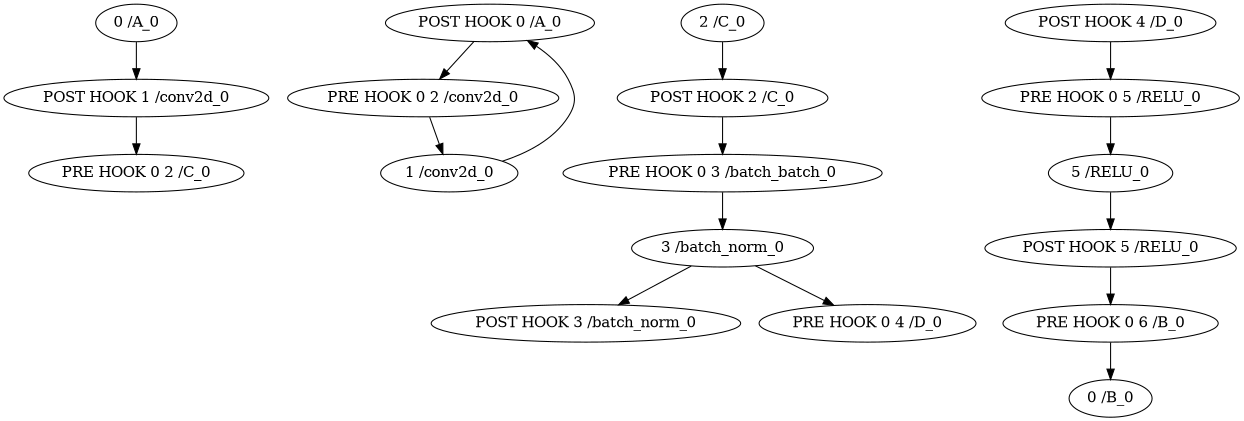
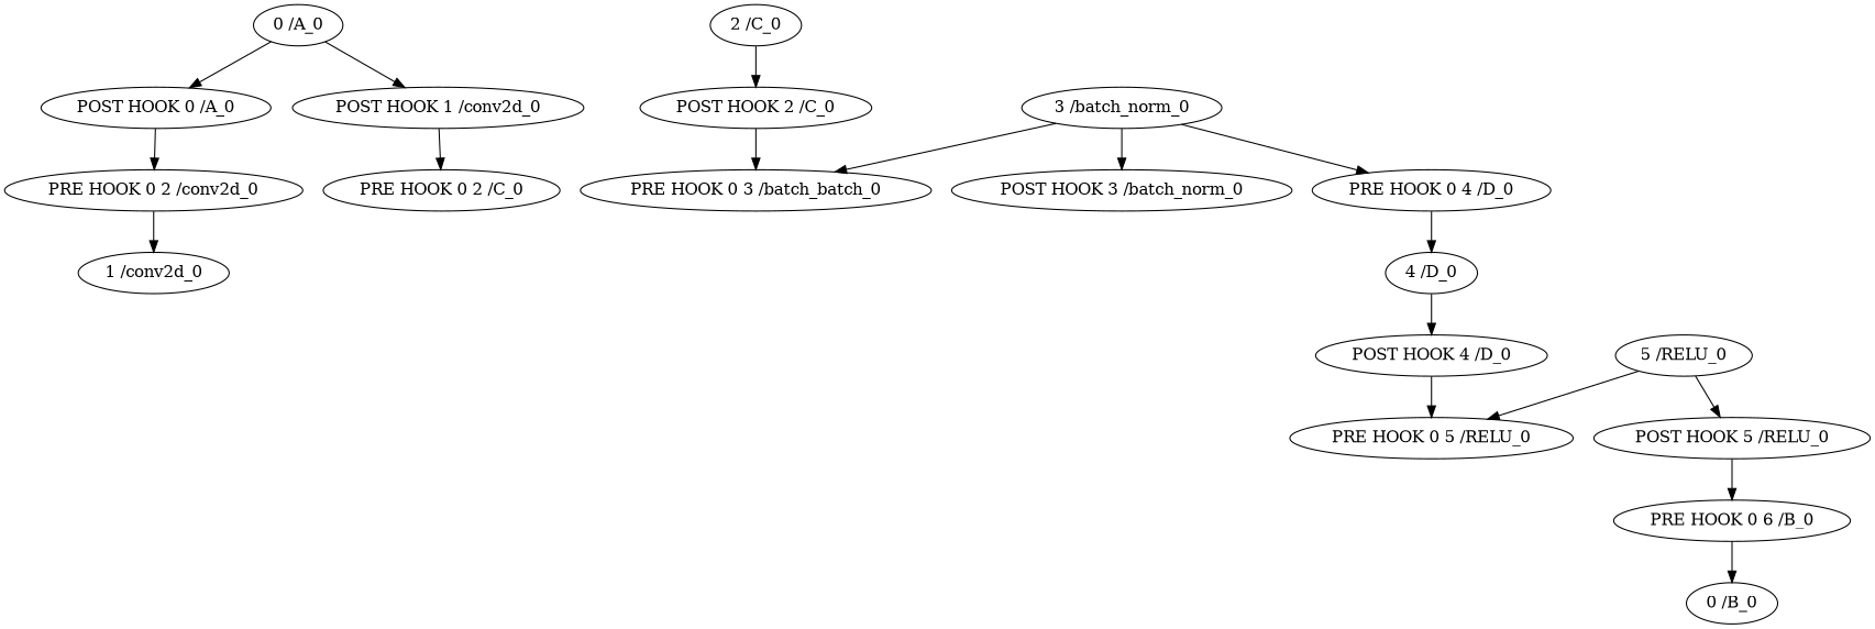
  strict digraph {
    node [node_type="InsertionPointGraphNodeType.INSERTION_POINT"]
    "0 /A_0" [associated_ip_node_keys="{'POST HOOK 0 /A_0'}" is_merged=False node_type="InsertionPointGraphNodeType.OPERATOR" regular_node_data="0 /A_0 A"]
    "POST HOOK 0 /A_0" [insertion_point_data="TargetType.OPERATOR_POST_HOOK /A_0"]
    "POST HOOK 1 /conv2d_0" [insertion_point_data="TargetType.OPERATOR_POST_HOOK /conv2d_0"]
    n4 [insertion_point_data="TargetType.OPERATOR_PRE_HOOK 0 /conv2d_0" label="PRE HOOK 0 2 /conv2d_0"]
    "1 /conv2d_0" [associated_ip_node_keys="{'PRE HOOK 0 1 /conv2d_0', 'POST HOOK 1 /conv2d_0'}" is_merged=False node_type="InsertionPointGraphNodeType.OPERATOR" regular_node_data="1 /conv2d_0 conv2d"]
    "PRE HOOK 0 2 /C_0" [insertion_point_data="TargetType.OPERATOR_PRE_HOOK 0 /C_0"]
    "2 /C_0" [associated_ip_node_keys="{'PRE HOOK 0 2 /C_0', 'POST HOOK 2 /C_0'}" is_merged=False node_type="InsertionPointGraphNodeType.OPERATOR" regular_node_data="2 /C_0 C"]
    "POST HOOK 2 /C_0" [insertion_point_data="TargetType.OPERATOR_POST_HOOK /C_0"]
    n9 [insertion_point_data="TargetType.OPERATOR_PRE_HOOK 0 /batch_norm_0" label="PRE HOOK 0 3 /batch_batch_0"]
    "3 /batch_norm_0" [associated_ip_node_keys="{'PRE HOOK 0 3 /batch_norm_0', 'POST HOOK 3 /batch_norm_0'}" is_merged=False node_type="InsertionPointGraphNodeType.OPERATOR" regular_node_data="3 /batch_norm_0 batch_norm"]
    "POST HOOK 3 /batch_norm_0" [insertion_point_data="TargetType.OPERATOR_POST_HOOK /batch_norm_0"]
    "PRE HOOK 0 4 /D_0" [insertion_point_data="TargetType.OPERATOR_PRE_HOOK 0 /D_0"]
+   "4 /D_0" [associated_ip_node_keys="{'PRE HOOK 0 4 /D_0', 'POST HOOK 4 /D_0'}" is_merged=False node_type="InsertionPointGraphNodeType.OPERATOR" regular_node_data="4 /D_0 D"]
    "POST HOOK 4 /D_0" [insertion_point_data="TargetType.OPERATOR_POST_HOOK /D_0"]
    "PRE HOOK 0 5 /RELU_0" [insertion_point_data="TargetType.OPERATOR_PRE_HOOK 0 /RELU_0"]
    "5 /RELU_0" [associated_ip_node_keys="{'PRE HOOK 0 5 /RELU_0', 'POST HOOK 5 /RELU_0'}" is_merged=False node_type="InsertionPointGraphNodeType.OPERATOR" regular_node_data="5 /RELU_0 RELU"]
    "POST HOOK 5 /RELU_0" [insertion_point_data="TargetType.OPERATOR_POST_HOOK /RELU_0"]
    "PRE HOOK 0 6 /B_0" [insertion_point_data="TargetType.OPERATOR_PRE_HOOK 0 /B_0"]
    n19 [associated_ip_node_keys="{'PRE HOOK 0 6 /B_0'}" is_merged=False label="0 /B_0" node_type="InsertionPointGraphNodeType.OPERATOR" regular_node_data="6 /B_0 B"]
-   "1 /conv2d_0" -> "POST HOOK 0 /A_0"
+   "0 /A_0" -> "POST HOOK 0 /A_0"
    "0 /A_0" -> "POST HOOK 1 /conv2d_0"
    "POST HOOK 0 /A_0" -> n4
    "POST HOOK 1 /conv2d_0" -> "PRE HOOK 0 2 /C_0"
    n4 -> "1 /conv2d_0"
    "2 /C_0" -> "POST HOOK 2 /C_0"
    "POST HOOK 2 /C_0" -> n9
-   n9 -> "3 /batch_norm_0"
+   "3 /batch_norm_0" -> n9
    "3 /batch_norm_0" -> "POST HOOK 3 /batch_norm_0"
    "3 /batch_norm_0" -> "PRE HOOK 0 4 /D_0"
+   "PRE HOOK 0 4 /D_0" -> "4 /D_0"
+   "4 /D_0" -> "POST HOOK 4 /D_0"
    "POST HOOK 4 /D_0" -> "PRE HOOK 0 5 /RELU_0"
-   "PRE HOOK 0 5 /RELU_0" -> "5 /RELU_0"
+   "5 /RELU_0" -> "PRE HOOK 0 5 /RELU_0"
    "5 /RELU_0" -> "POST HOOK 5 /RELU_0"
    "POST HOOK 5 /RELU_0" -> "PRE HOOK 0 6 /B_0"
    "PRE HOOK 0 6 /B_0" -> n19
  }
